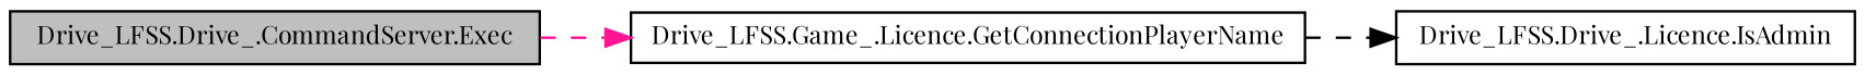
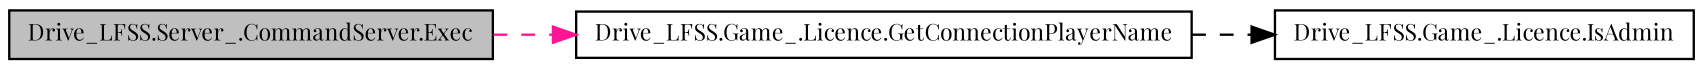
  digraph {
    fontname="Playfair Display"
    rankdir=LR
    node [color=black fontname="Playfair Display" fontsize=10 shape=record]
    edge [fontname="Playfair Display" fontsize=10 labelfontname=FreeSans labelfontsize=10 style=dashed]
-   n1 [fillcolor=grey75 fontcolor=black height=0.2 label="Drive_LFSS.Drive_.CommandServer.Exec" style=filled width=0.4]
+   n1 [fillcolor=grey75 fontcolor=black height=0.2 label="Drive_LFSS.Server_.CommandServer.Exec" style=filled width=0.4]
    n2 [height=0.2 label="Drive_LFSS.Game_.Licence.GetConnectionPlayerName" width=0.4]
-   n3 [height=0.2 label="Drive_LFSS.Drive_.Licence.IsAdmin" width=0.4]
+   n3 [height=0.2 label="Drive_LFSS.Game_.Licence.IsAdmin" width=0.4]
    n1 -> n2 [color=deeppink]
    n2 -> n3 [color=black]
  }
